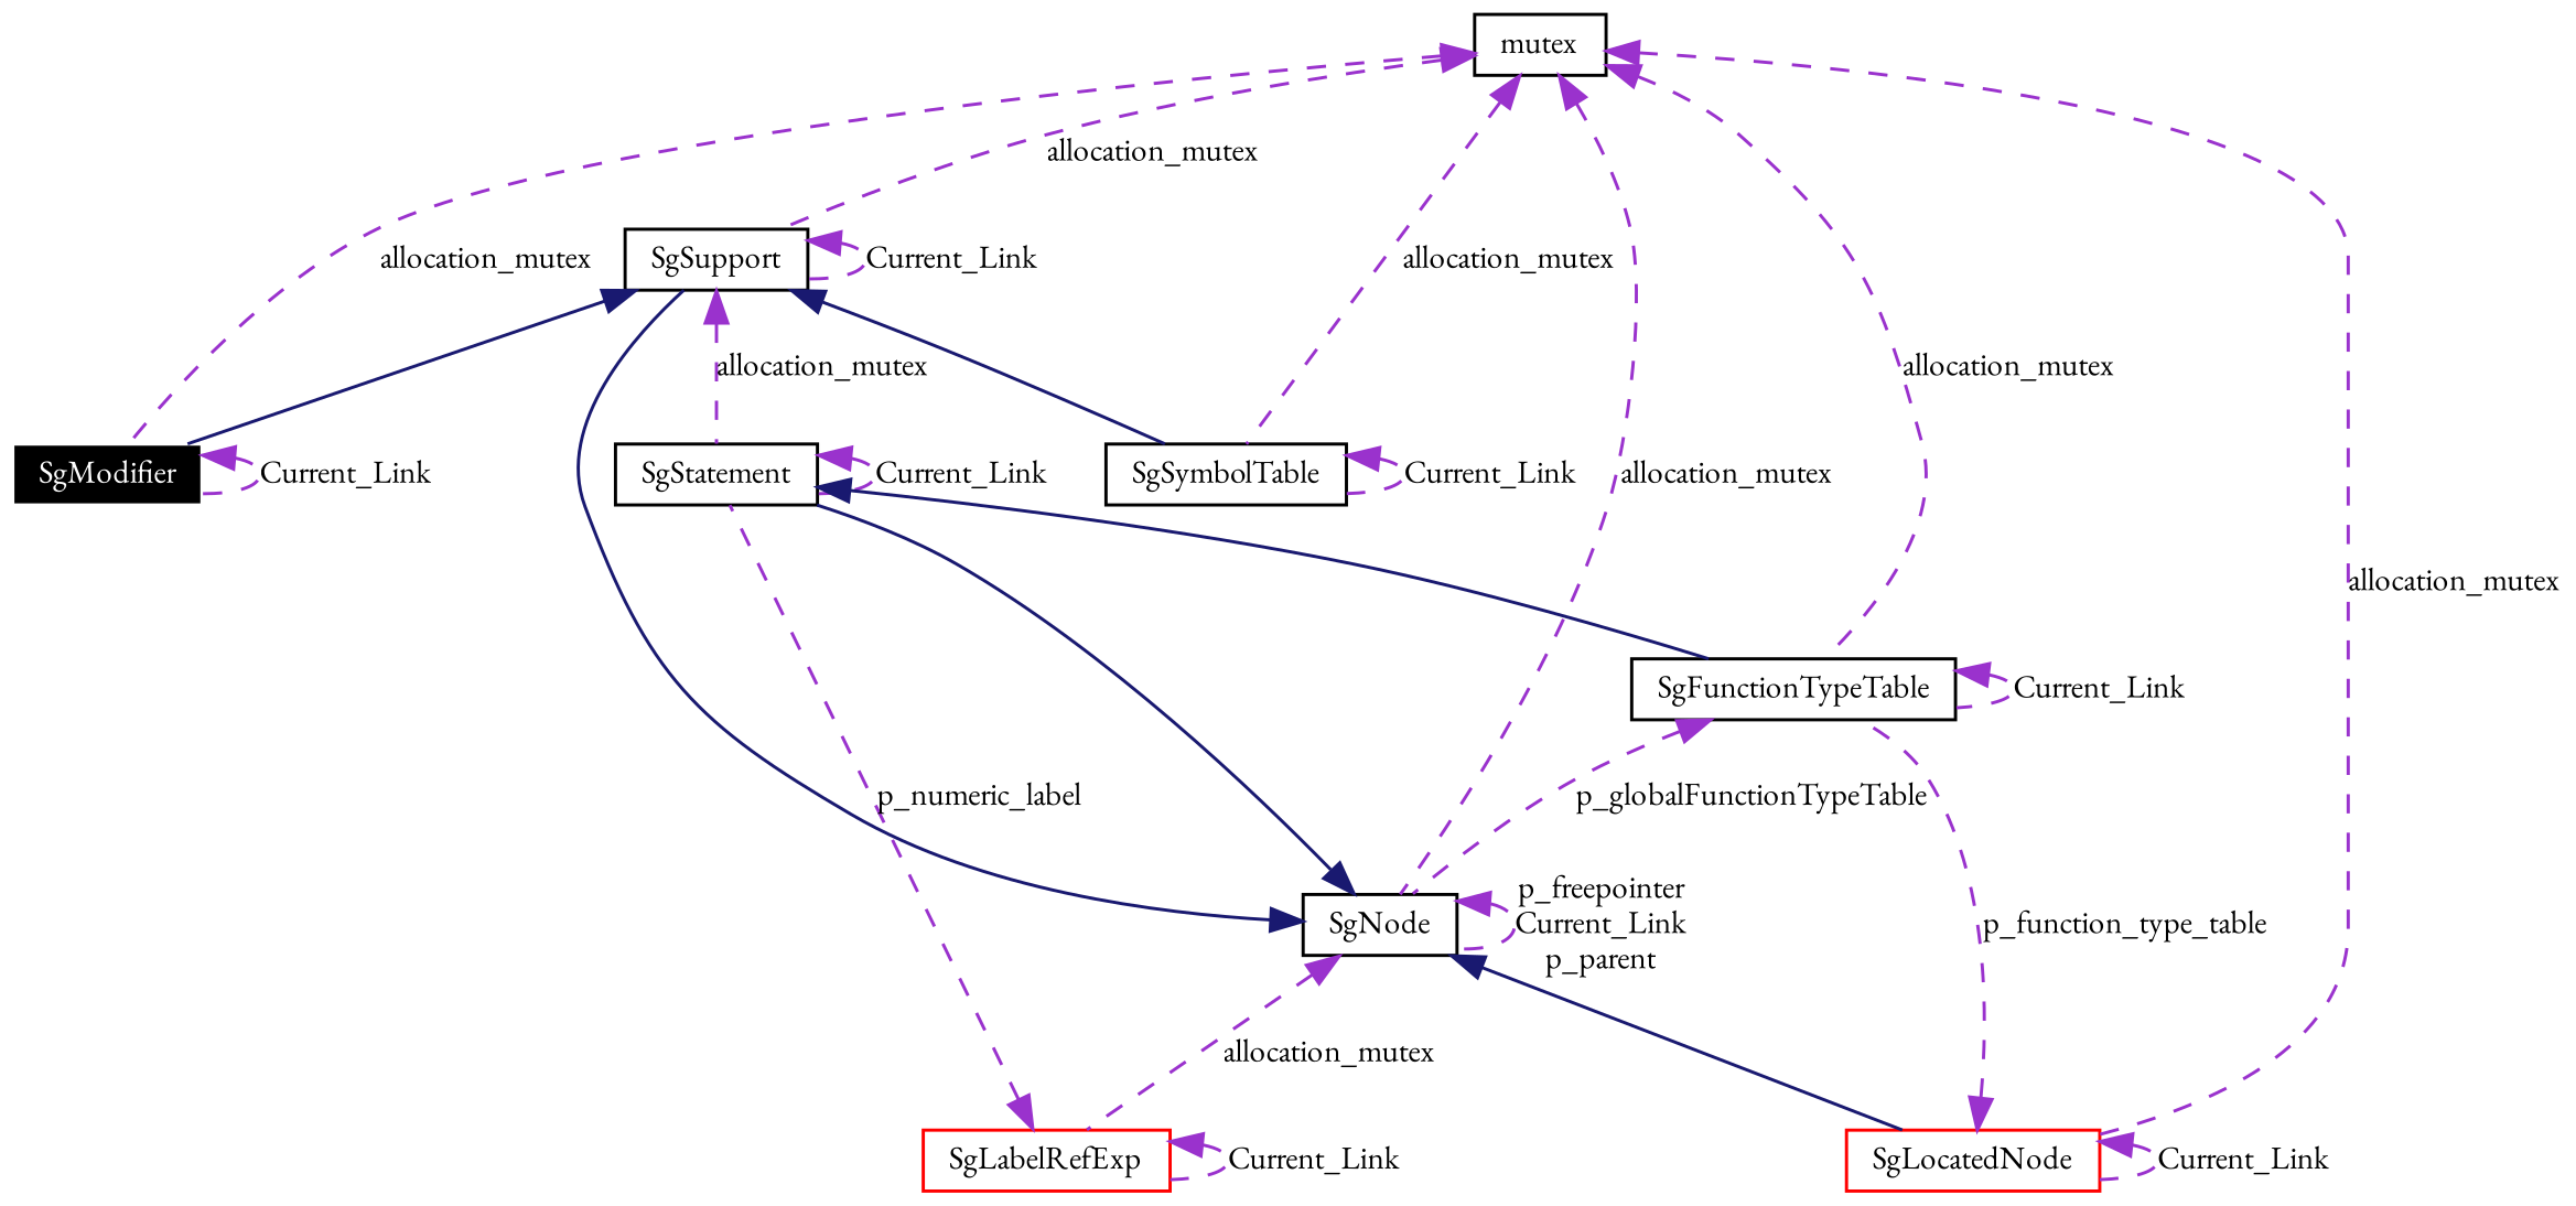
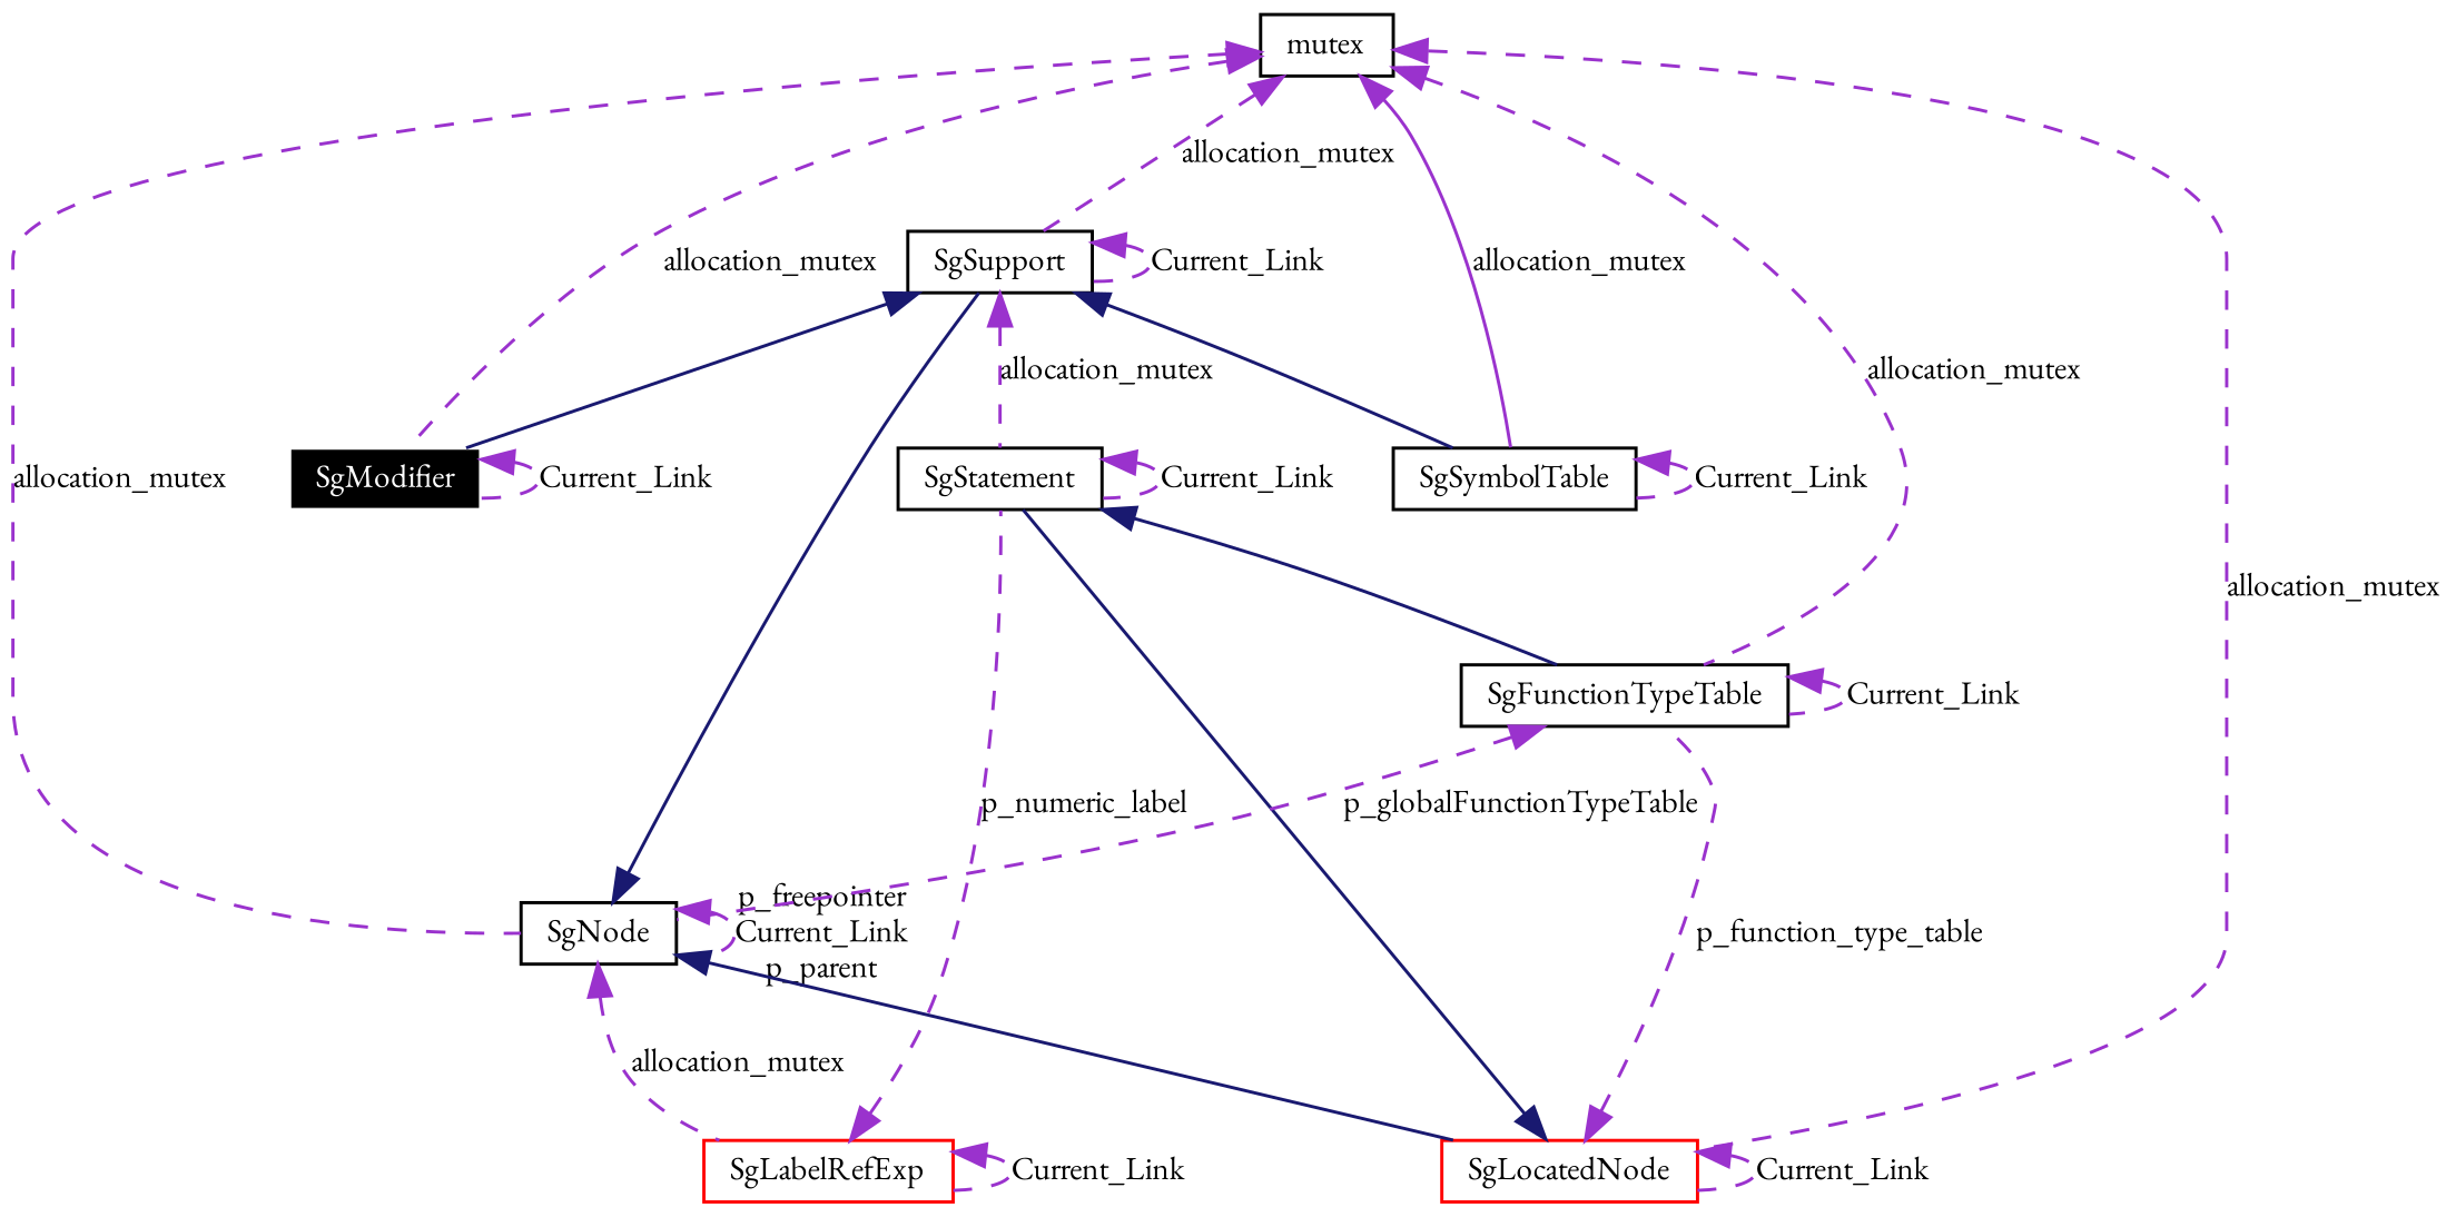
  digraph {
    fontname="EB Garamond"
    node [color=black fontname="EB Garamond" fontsize=10 shape=record]
    edge [color=darkorchid3 dir=back fontname="EB Garamond" fontsize=10 labelfontname=Helvetica labelfontsize=10 style=dashed]
    n1 [color=white fillcolor=black fontcolor=white height=0.2 label=SgModifier style=filled width=0.4]
    n2 [height=0.2 label=SgSupport width=0.4]
    n3 [height=0.2 label=SgSymbolTable width=0.4]
    n4 [height=0.2 label=SgStatement width=0.4]
    n5 [height=0.2 label=SgNode width=0.4]
    n6 [color=red height=0.2 label=SgLocatedNode width=0.4]
    n7 [color=red height=0.2 label=SgLabelRefExp width=0.4]
    n8 [height=0.2 label=SgFunctionTypeTable width=0.4]
    n9 [height=0.2 label=mutex width=0.4]
    n1 -> n1 [label=Current_Link]
    n2 -> n1 [color=midnightblue style=solid]
    n2 -> n2 [label=Current_Link]
    n2 -> n3 [color=midnightblue style=solid]
    n2 -> n4 [label=allocation_mutex]
    n3 -> n3 [label=Current_Link]
    n4 -> n4 [label=Current_Link]
    n4 -> n8 [color=midnightblue style=solid]
    n5 -> n2 [color=midnightblue style=solid]
    n5 -> n5 [label="p_freepointer\nCurrent_Link\np_parent"]
    n5 -> n6 [color=midnightblue style=solid]
    n5 -> n7 [label=allocation_mutex]
-   n5 -> n4 [color=midnightblue style=solid]
+   n6 -> n4 [color=midnightblue style=solid]
    n6 -> n6 [label=Current_Link]
    n6 -> n8 [label=p_function_type_table]
    n7 -> n4 [label=p_numeric_label]
    n7 -> n7 [label=Current_Link]
    n8 -> n5 [label=p_globalFunctionTypeTable]
    n8 -> n8 [label=Current_Link]
    n9 -> n1 [label=allocation_mutex]
    n9 -> n2 [label=allocation_mutex]
-   n9 -> n3 [label=allocation_mutex]
+   n9 -> n3 [label=allocation_mutex style=solid]
    n9 -> n5 [label=allocation_mutex]
    n9 -> n6 [label=allocation_mutex]
    n9 -> n8 [label=allocation_mutex]
  }
